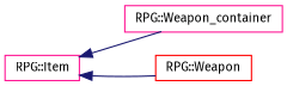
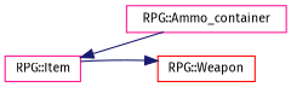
  digraph {
    fontname="Fira Sans"
    rankdir=LR
    node [color=deeppink fillcolor=white fontname="Fira Sans" fontsize=10 shape=record style=filled]
    edge [color=midnightblue dir=back fontname="Fira Sans" fontsize=10 labelfontname=Helvetica labelfontsize=10 style=solid]
    n1 [height=0.2 label="RPG::Item" width=0.4]
-   n2 [height=0.2 label="RPG::Weapon_container" width=0.4]
+   n2 [height=0.2 label="RPG::Ammo_container" width=0.4]
    n3 [color=red height=0.2 label="RPG::Weapon" width=0.4]
    n1 -> n2
-   n1 -> n3
+   n3 -> n1
  }
